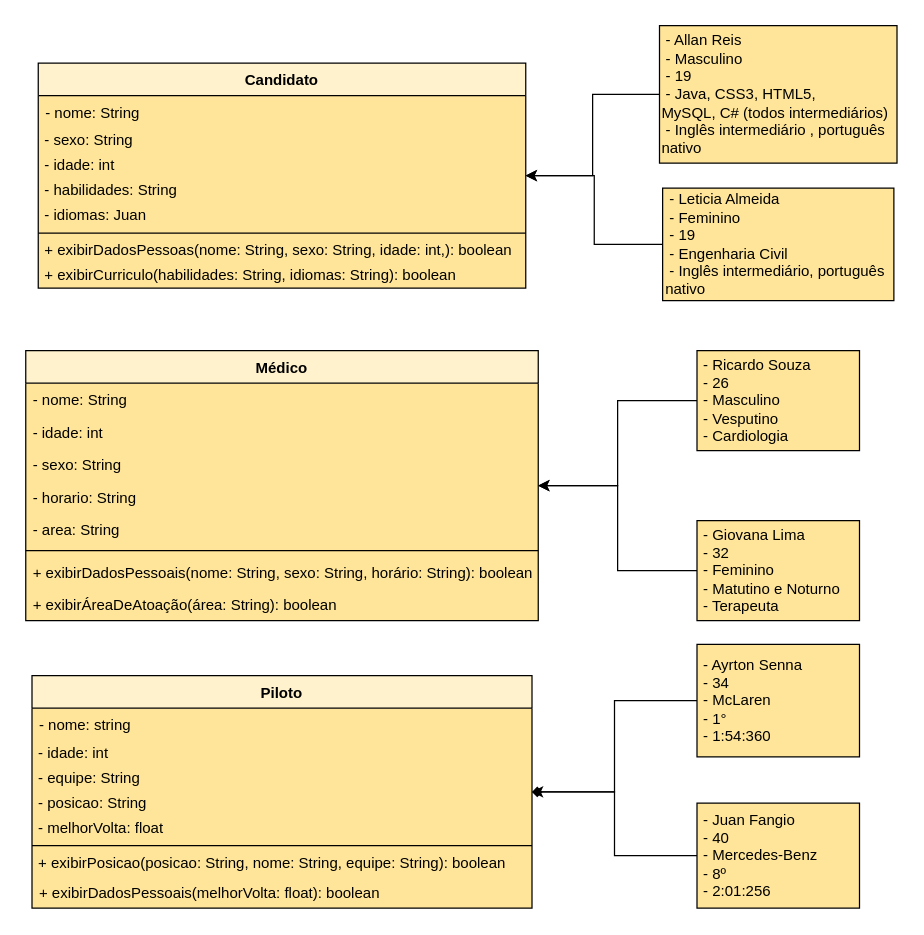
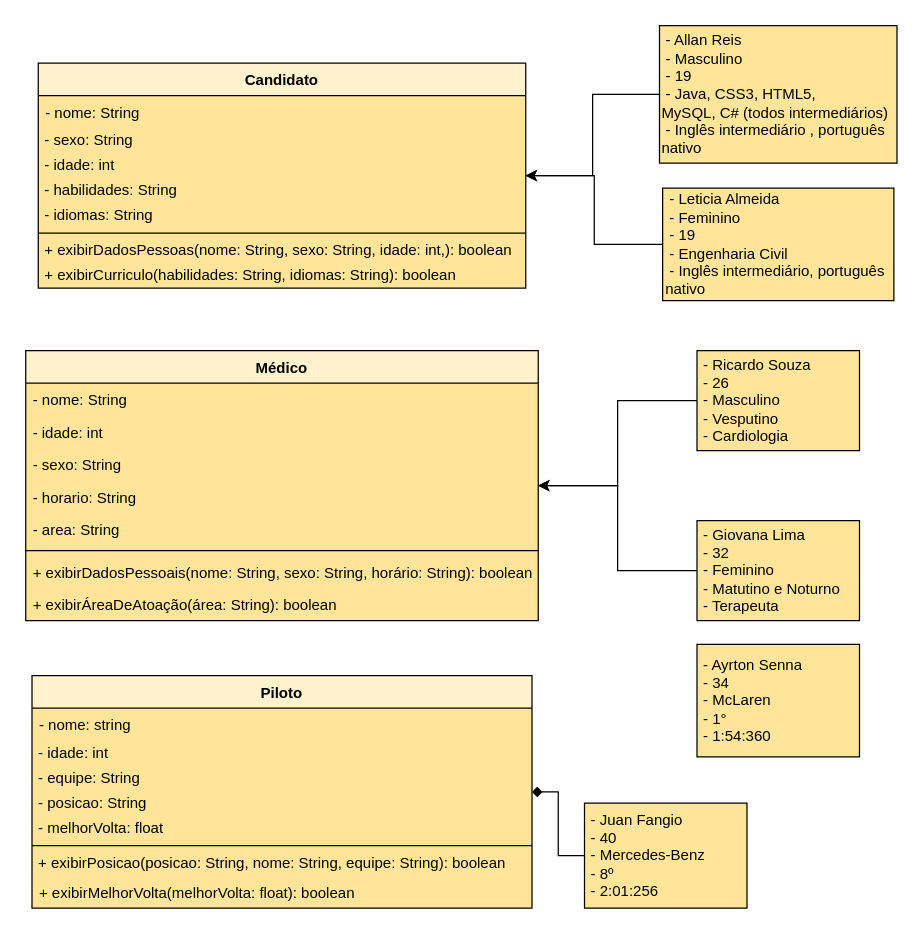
  <mxCell id="0" />
  <mxCell id="1" parent="0" />
  <mxCell id="2" value="Candidato" style="swimlane;fontStyle=1;align=center;verticalAlign=top;childLayout=stackLayout;horizontal=1;startSize=26;horizontalStack=0;resizeParent=1;resizeParentMax=0;resizeLast=0;collapsible=1;marginBottom=0;fillColor=#fff2cc;strokeColor=#000000;swimlaneFillColor=#FFE599;fontColor=#000000;" parent="1" vertex="1"><mxGeometry x="30" y="50" width="390" height="180" as="geometry" /></mxCell>
  <mxCell id="3" value="- nome: String" style="text;strokeColor=none;fillColor=none;align=left;verticalAlign=top;spacingLeft=4;spacingRight=4;overflow=hidden;rotatable=0;points=[[0,0.5],[1,0.5]];portConstraint=eastwest;fontColor=#000000;" parent="2" vertex="1"><mxGeometry y="26" width="390" height="26" as="geometry" /></mxCell>
  <mxCell id="4" value="&amp;nbsp;- sexo: String" style="text;html=1;align=left;verticalAlign=middle;resizable=0;points=[];autosize=1;fontColor=#000000;strokeColor=none;" parent="2" vertex="1"><mxGeometry y="52" width="390" height="20" as="geometry" /></mxCell>
  <mxCell id="5" value="&amp;nbsp;- idade: int" style="text;html=1;align=left;verticalAlign=middle;resizable=0;points=[];autosize=1;fontColor=#000000;strokeColor=none;" parent="2" vertex="1"><mxGeometry y="72" width="390" height="20" as="geometry" /></mxCell>
  <mxCell id="6" value="&amp;nbsp;- habilidades: String" style="text;html=1;align=left;verticalAlign=middle;resizable=0;points=[];autosize=1;fontColor=#000000;strokeColor=none;" parent="2" vertex="1"><mxGeometry y="92" width="390" height="20" as="geometry" /></mxCell>
- <mxCell id="7" value="&amp;nbsp;- idiomas: Juan" style="text;html=1;align=left;verticalAlign=middle;resizable=0;points=[];autosize=1;fontColor=#000000;strokeColor=none;" parent="2" vertex="1"><mxGeometry y="112" width="390" height="20" as="geometry" /></mxCell>
+ <mxCell id="7" value="&amp;nbsp;- idiomas: String" style="text;html=1;align=left;verticalAlign=middle;resizable=0;points=[];autosize=1;fontColor=#000000;strokeColor=none;" parent="2" vertex="1"><mxGeometry y="112" width="390" height="20" as="geometry" /></mxCell>
  <mxCell id="8" value="" style="line;strokeWidth=1;fillColor=none;align=left;verticalAlign=middle;spacingTop=-1;spacingLeft=3;spacingRight=3;rotatable=0;labelPosition=right;points=[];portConstraint=eastwest;fontColor=#000000;strokeColor=#000000;" parent="2" vertex="1"><mxGeometry y="132" width="390" height="8" as="geometry" /></mxCell>
  <mxCell id="9" value="&amp;nbsp;+ exibirDadosPessoas(nome: String, sexo: String, idade: int,): boolean" style="text;html=1;align=left;verticalAlign=middle;resizable=0;points=[];autosize=1;fontColor=#000000;strokeColor=none;" parent="2" vertex="1"><mxGeometry y="140" width="390" height="20" as="geometry" /></mxCell>
  <mxCell id="10" value="&amp;nbsp;+ exibirCurriculo(habilidades: String, idiomas: String): boolean" style="text;html=1;align=left;verticalAlign=middle;resizable=0;points=[];autosize=1;fontColor=#000000;strokeColor=none;" parent="2" vertex="1"><mxGeometry y="160" width="390" height="20" as="geometry" /></mxCell>
  <mxCell id="11" value="Médico" style="swimlane;fontStyle=1;align=center;verticalAlign=top;childLayout=stackLayout;horizontal=1;startSize=26;horizontalStack=0;resizeParent=1;resizeParentMax=0;resizeLast=0;collapsible=1;marginBottom=0;fillColor=#fff2cc;strokeColor=#000000;swimlaneFillColor=#FFE599;fontColor=#000000;" parent="1" vertex="1"><mxGeometry x="20" y="280" width="410" height="216" as="geometry" /></mxCell>
  <mxCell id="12" value="- nome: String" style="text;strokeColor=none;fillColor=none;align=left;verticalAlign=top;spacingLeft=4;spacingRight=4;overflow=hidden;rotatable=0;points=[[0,0.5],[1,0.5]];portConstraint=eastwest;fontColor=#000000;" parent="11" vertex="1"><mxGeometry y="26" width="410" height="26" as="geometry" /></mxCell>
  <mxCell id="13" value="- idade: int" style="text;strokeColor=none;fillColor=none;align=left;verticalAlign=top;spacingLeft=4;spacingRight=4;overflow=hidden;rotatable=0;points=[[0,0.5],[1,0.5]];portConstraint=eastwest;fontColor=#000000;" parent="11" vertex="1"><mxGeometry y="52" width="410" height="26" as="geometry" /></mxCell>
  <mxCell id="14" value="- sexo: String" style="text;strokeColor=none;fillColor=none;align=left;verticalAlign=top;spacingLeft=4;spacingRight=4;overflow=hidden;rotatable=0;points=[[0,0.5],[1,0.5]];portConstraint=eastwest;fontColor=#000000;" parent="11" vertex="1"><mxGeometry y="78" width="410" height="26" as="geometry" /></mxCell>
  <mxCell id="15" value="- horario: String " style="text;strokeColor=none;fillColor=none;align=left;verticalAlign=top;spacingLeft=4;spacingRight=4;overflow=hidden;rotatable=0;points=[[0,0.5],[1,0.5]];portConstraint=eastwest;fontColor=#000000;" parent="11" vertex="1"><mxGeometry y="104" width="410" height="26" as="geometry" /></mxCell>
  <mxCell id="16" value="- area: String" style="text;strokeColor=none;fillColor=none;align=left;verticalAlign=top;spacingLeft=4;spacingRight=4;overflow=hidden;rotatable=0;points=[[0,0.5],[1,0.5]];portConstraint=eastwest;fontColor=#000000;" parent="11" vertex="1"><mxGeometry y="130" width="410" height="26" as="geometry" /></mxCell>
  <mxCell id="17" value="" style="line;strokeWidth=1;fillColor=none;align=left;verticalAlign=middle;spacingTop=-1;spacingLeft=3;spacingRight=3;rotatable=0;labelPosition=right;points=[];portConstraint=eastwest;fontColor=#000000;strokeColor=#000000;" parent="11" vertex="1"><mxGeometry y="156" width="410" height="8" as="geometry" /></mxCell>
  <mxCell id="18" value="+ exibirDadosPessoais(nome: String, sexo: String, horário: String): boolean" style="text;strokeColor=none;fillColor=none;align=left;verticalAlign=top;spacingLeft=4;spacingRight=4;overflow=hidden;rotatable=0;points=[[0,0.5],[1,0.5]];portConstraint=eastwest;fontColor=#000000;" parent="11" vertex="1"><mxGeometry y="164" width="410" height="26" as="geometry" /></mxCell>
  <mxCell id="19" value="+ exibirÁreaDeAtoação(área: String): boolean" style="text;strokeColor=none;fillColor=none;align=left;verticalAlign=top;spacingLeft=4;spacingRight=4;overflow=hidden;rotatable=0;points=[[0,0.5],[1,0.5]];portConstraint=eastwest;fontColor=#000000;" parent="11" vertex="1"><mxGeometry y="190" width="410" height="26" as="geometry" /></mxCell>
  <mxCell id="20" value="Piloto" style="swimlane;fontStyle=1;align=center;verticalAlign=top;childLayout=stackLayout;horizontal=1;startSize=26;horizontalStack=0;resizeParent=1;resizeParentMax=0;resizeLast=0;collapsible=1;marginBottom=0;fillColor=#fff2cc;strokeColor=#000000;swimlaneFillColor=#FFE599;fontColor=#000000;" parent="1" vertex="1"><mxGeometry x="25" y="540" width="400" height="186" as="geometry" /></mxCell>
  <mxCell id="21" value="- nome: string" style="text;strokeColor=none;fillColor=none;align=left;verticalAlign=top;spacingLeft=4;spacingRight=4;overflow=hidden;rotatable=0;points=[[0,0.5],[1,0.5]];portConstraint=eastwest;fontColor=#000000;" parent="20" vertex="1"><mxGeometry y="26" width="400" height="26" as="geometry" /></mxCell>
  <mxCell id="22" value="&amp;nbsp;- idade: int" style="text;html=1;align=left;verticalAlign=middle;resizable=0;points=[];autosize=1;fontColor=#000000;strokeColor=none;" parent="20" vertex="1"><mxGeometry y="52" width="400" height="20" as="geometry" /></mxCell>
  <mxCell id="23" value="&amp;nbsp;- equipe: String&amp;nbsp;" style="text;html=1;align=left;verticalAlign=middle;resizable=0;points=[];autosize=1;fontColor=#000000;strokeColor=none;" parent="20" vertex="1"><mxGeometry y="72" width="400" height="20" as="geometry" /></mxCell>
  <mxCell id="24" value="&amp;nbsp;- posicao: String" style="text;html=1;align=left;verticalAlign=middle;resizable=0;points=[];autosize=1;fontColor=#000000;strokeColor=none;" parent="20" vertex="1"><mxGeometry y="92" width="400" height="20" as="geometry" /></mxCell>
  <mxCell id="25" value="&amp;nbsp;- melhorVolta: float" style="text;html=1;align=left;verticalAlign=middle;resizable=0;points=[];autosize=1;fontColor=#000000;strokeColor=none;" parent="20" vertex="1"><mxGeometry y="112" width="400" height="20" as="geometry" /></mxCell>
  <mxCell id="26" value="" style="line;strokeWidth=1;fillColor=none;align=left;verticalAlign=middle;spacingTop=-1;spacingLeft=3;spacingRight=3;rotatable=0;labelPosition=right;points=[];portConstraint=eastwest;fontColor=#000000;strokeColor=#000000;" parent="20" vertex="1"><mxGeometry y="132" width="400" height="8" as="geometry" /></mxCell>
  <mxCell id="27" value="&amp;nbsp;+ exibirPosicao(posicao: String, nome: String, equipe: String): boolean" style="text;html=1;align=left;verticalAlign=middle;resizable=0;points=[];autosize=1;fontColor=#000000;strokeColor=none;" parent="20" vertex="1"><mxGeometry y="140" width="400" height="20" as="geometry" /></mxCell>
- <mxCell id="28" value="+ exibirDadosPessoais(melhorVolta: float): boolean" style="text;strokeColor=none;fillColor=none;align=left;verticalAlign=top;spacingLeft=4;spacingRight=4;overflow=hidden;rotatable=0;points=[[0,0.5],[1,0.5]];portConstraint=eastwest;fontColor=#000000;" parent="20" vertex="1"><mxGeometry y="160" width="400" height="26" as="geometry" /></mxCell>
+ <mxCell id="28" value="+ exibirMelhorVolta(melhorVolta: float): boolean" style="text;strokeColor=none;fillColor=none;align=left;verticalAlign=top;spacingLeft=4;spacingRight=4;overflow=hidden;rotatable=0;points=[[0,0.5],[1,0.5]];portConstraint=eastwest;fontColor=#000000;" parent="20" vertex="1"><mxGeometry y="160" width="400" height="26" as="geometry" /></mxCell>
  <mxCell id="29" style="edgeStyle=orthogonalEdgeStyle;rounded=0;orthogonalLoop=1;jettySize=auto;html=1;fontColor=#000000;strokeColor=#000000;" parent="1" source="30" target="2" edge="1"><mxGeometry relative="1" as="geometry" /></mxCell>
  <mxCell id="30" value="&amp;nbsp;- Allan Reis&lt;br&gt;&amp;nbsp;- Masculino&lt;br&gt;&amp;nbsp;- 19&lt;br&gt;&amp;nbsp;- Java, CSS3, HTML5,&lt;br&gt;MySQL, C# (todos intermediários)&lt;br&gt;&amp;nbsp;- Inglês intermediário , português &lt;br&gt;nativo" style="html=1;align=left;fillColor=#FFE599;strokeColor=#000000;gradientColor=none;fontColor=#000000;" parent="1" vertex="1"><mxGeometry x="527" y="20" width="190" height="110" as="geometry" /></mxCell>
  <mxCell id="31" style="rounded=0;orthogonalLoop=1;jettySize=auto;html=1;edgeStyle=orthogonalEdgeStyle;elbow=vertical;fontColor=#000000;strokeColor=#000000;" parent="1" source="32" target="2" edge="1"><mxGeometry relative="1" as="geometry" /></mxCell>
  <mxCell id="32" value="&amp;nbsp;- Leticia Almeida&lt;br&gt;&amp;nbsp;- Feminino&lt;br&gt;&amp;nbsp;- 19&lt;br&gt;&amp;nbsp;- Engenharia Civil&lt;br&gt;&amp;nbsp;- Inglês intermediário, português &lt;br&gt;nativo" style="html=1;fillColor=#FFE599;align=left;strokeColor=#000000;fontColor=#000000;" parent="1" vertex="1"><mxGeometry x="529.5" y="150" width="185" height="90" as="geometry" /></mxCell>
  <mxCell id="33" style="edgeStyle=orthogonalEdgeStyle;rounded=0;orthogonalLoop=1;jettySize=auto;html=1;fontColor=#000000;strokeColor=#000000;" parent="1" source="34" target="11" edge="1"><mxGeometry relative="1" as="geometry" /></mxCell>
  <mxCell id="34" value="&amp;nbsp;- Ricardo Souza&lt;br&gt;&amp;nbsp;- 26&lt;br&gt;&amp;nbsp;- Masculino&lt;br&gt;&amp;nbsp;- Vesputino&lt;br&gt;&amp;nbsp;- Cardiologia" style="html=1;fillColor=#FFE599;align=left;fontColor=#000000;strokeColor=#000000;" parent="1" vertex="1"><mxGeometry x="557" y="280" width="130" height="80" as="geometry" /></mxCell>
  <mxCell id="35" style="edgeStyle=orthogonalEdgeStyle;rounded=0;orthogonalLoop=1;jettySize=auto;html=1;fontColor=#000000;strokeColor=#000000;" parent="1" source="36" target="11" edge="1"><mxGeometry relative="1" as="geometry" /></mxCell>
  <mxCell id="36" value="&amp;nbsp;- Giovana Lima&lt;br&gt;&amp;nbsp;- 32&lt;br&gt;&amp;nbsp;- Feminino&lt;br&gt;&amp;nbsp;- Matutino e Noturno&lt;br&gt;&amp;nbsp;- Terapeuta" style="html=1;fillColor=#FFE599;align=left;fontColor=#000000;strokeColor=#000000;" parent="1" vertex="1"><mxGeometry x="557" y="416" width="130" height="80" as="geometry" /></mxCell>
- <mxCell id="37" style="edgeStyle=orthogonalEdgeStyle;rounded=0;orthogonalLoop=1;jettySize=auto;html=1;fontColor=#000000;strokeColor=#000000;" parent="1" source="38" target="20" edge="1"><mxGeometry relative="1" as="geometry" /></mxCell>
  <mxCell id="38" value="&amp;nbsp;- Ayrton Senna&lt;br&gt;&amp;nbsp;- 34&lt;br&gt;&amp;nbsp;- McLaren&lt;br&gt;&amp;nbsp;- 1°&lt;br&gt;&amp;nbsp;- 1:54:360" style="html=1;fillColor=#FFE599;align=left;fontColor=#000000;strokeColor=#000000;" parent="1" vertex="1"><mxGeometry x="557" y="515" width="130" height="90" as="geometry" /></mxCell>
  <mxCell id="39" style="edgeStyle=orthogonalEdgeStyle;rounded=0;orthogonalLoop=1;jettySize=auto;html=1;fontColor=#000000;strokeColor=#000000;endArrow=diamond;" parent="1" source="40" target="20" edge="1"><mxGeometry relative="1" as="geometry" /></mxCell>
- <mxCell id="40" value="&amp;nbsp;- Juan Fangio&lt;br&gt;&amp;nbsp;- 40&lt;br&gt;&amp;nbsp;- Mercedes-Benz&lt;br&gt;&amp;nbsp;- 8º&lt;br&gt;&amp;nbsp;- 2:01:256&amp;nbsp;" style="html=1;fillColor=#FFE599;align=left;fontColor=#000000;strokeColor=#000000;" parent="1" vertex="1"><mxGeometry x="557" y="642" width="130" height="84" as="geometry" /></mxCell>
+ <mxCell id="40" value="&amp;nbsp;- Juan Fangio&lt;br&gt;&amp;nbsp;- 40&lt;br&gt;&amp;nbsp;- Mercedes-Benz&lt;br&gt;&amp;nbsp;- 8º&lt;br&gt;&amp;nbsp;- 2:01:256&amp;nbsp;" style="html=1;fillColor=#FFE599;align=left;fontColor=#000000;strokeColor=#000000;" parent="1" vertex="1"><mxGeometry x="467" y="642" width="130" height="84" as="geometry" /></mxCell>
